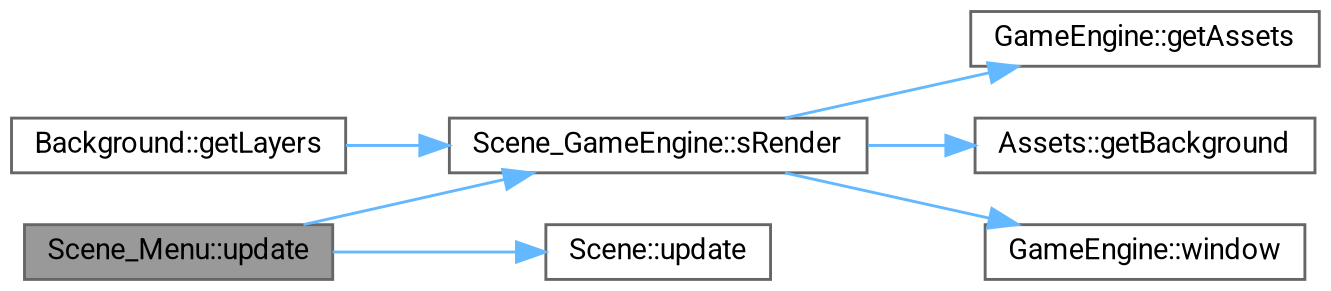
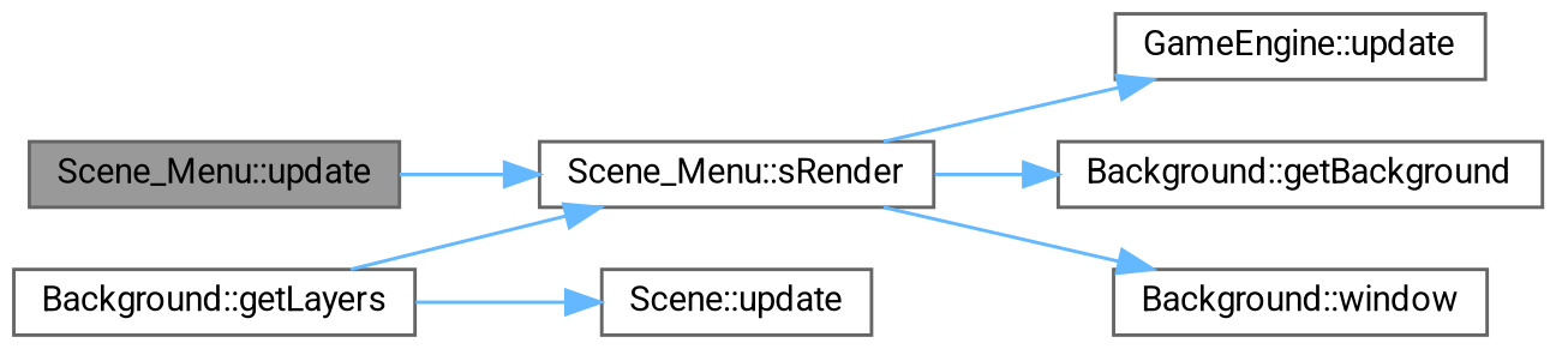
  digraph {
    fontname=Roboto
    rankdir=LR
    node [color=grey40 fillcolor=white fontname=Roboto fontsize=10 shape=box style=filled]
    edge [color=steelblue1 fontname=Roboto fontsize=10 labelfontname=Helvetica labelfontsize=10 style=solid]
    n1 [color=gray40 fillcolor=grey60 fontcolor=black height=0.2 label="Scene_Menu::update" width=0.4]
-   n2 [height=0.2 label="Scene_GameEngine::sRender" width=0.4]
+   n2 [height=0.2 label="Scene_Menu::sRender" width=0.4]
    n3 [height=0.2 label="Scene::update" width=0.4]
-   n4 [height=0.2 label="GameEngine::getAssets" width=0.4]
-   n5 [height=0.2 label="Assets::getBackground" width=0.4]
-   n6 [height=0.2 label="GameEngine::window" width=0.4]
+   n4 [height=0.2 label="GameEngine::update" width=0.4]
+   n5 [height=0.2 label="Background::getBackground" width=0.4]
+   n6 [height=0.2 label="Background::window" width=0.4]
    n7 [height=0.2 label="Background::getLayers" width=0.4]
    n1 -> n2
-   n1 -> n3
+   n7 -> n3
    n2 -> n4
    n2 -> n5
    n2 -> n6
    n7 -> n2
  }
